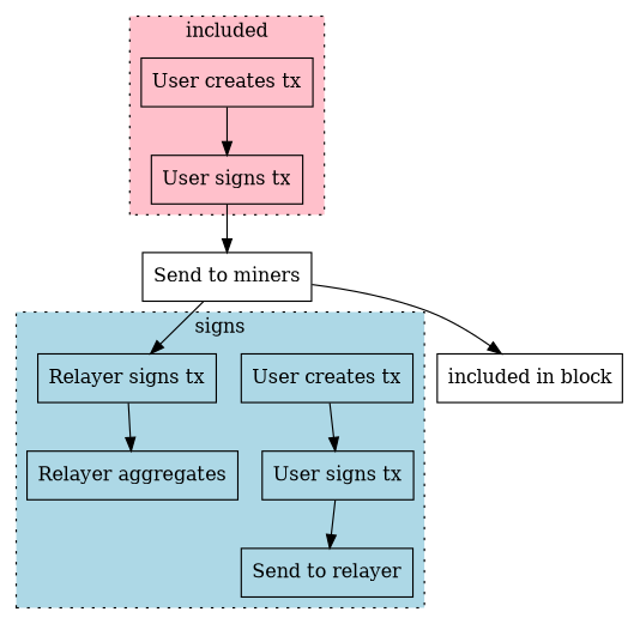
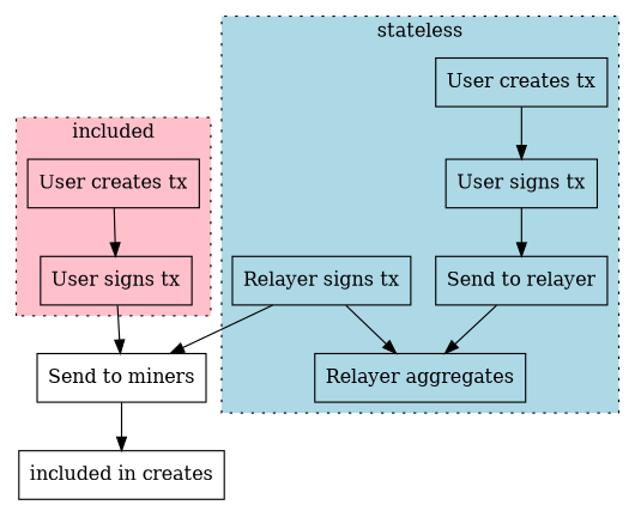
  digraph {
    fontname="DejaVu Serif"
    rankdir=TB
    node [fontname="DejaVu Serif" shape=box]
    edge [fontname="DejaVu Serif"]
    n1 [label="User creates tx"]
    n2 [label="User signs tx"]
    n3 [label="User creates tx"]
    n4 [label="User signs tx"]
    n5 [label="Send to relayer"]
    n6 [label="Relayer aggregates"]
    n7 [label="Relayer signs tx"]
    n8 [label="Send to miners"]
-   n9 [label="included in block"]
+   n9 [label="included in creates"]
    subgraph cluster_1 {
      bgcolor=pink
      label=included
      style=dotted
      n1
      n2
    }
    subgraph cluster_2 {
      bgcolor=lightblue
-     label=signs
+     label=stateless
      style=dotted
      n3
      n4
      n5
      n6
      n7
    }
    n1 -> n2
    n2 -> n8
    n3 -> n4
    n4 -> n5
+   n5 -> n6
    n7 -> n6
-   n8 -> n7
+   n7 -> n8
    n8 -> n9
  }
